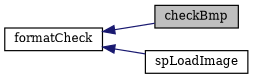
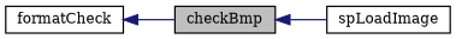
  digraph {
    fontname="DejaVu Serif"
    rankdir=LR
    node [color=black fillcolor=white fontname="DejaVu Serif" fontsize=10 shape=record style=filled]
    edge [color=midnightblue dir=back fontname="DejaVu Serif" fontsize=10 labelfontname=Helvetica labelfontsize=10 style=solid]
    n1 [fillcolor=grey75 fontcolor=black height=0.2 label=checkBmp width=0.4]
    n2 [height=0.2 label=formatCheck width=0.4]
    n3 [height=0.2 label=spLoadImage width=0.4]
    n2 -> n1
-   n2 -> n3
+   n1 -> n3
  }
